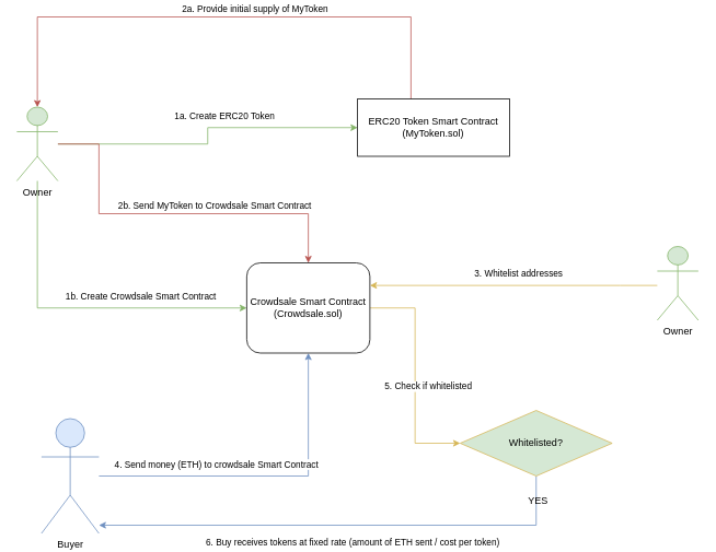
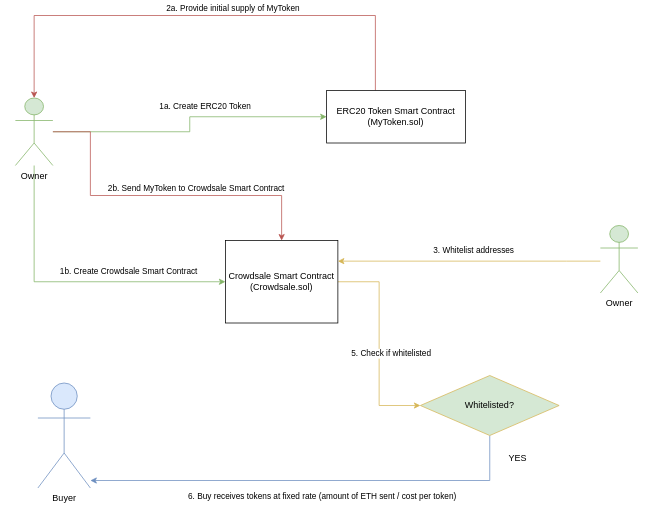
  <mxCell id="0" />
  <mxCell id="1" parent="0" />
  <mxCell id="2" style="edgeStyle=orthogonalEdgeStyle;rounded=0;orthogonalLoop=1;jettySize=auto;html=1;entryX=0.5;entryY=0;entryDx=0;entryDy=0;entryPerimeter=0;fillColor=#f8cecc;strokeColor=#b85450;" edge="1" parent="1" source="4" target="14"><mxGeometry relative="1" as="geometry"><Array as="points"><mxPoint x="500" y="20" /><mxPoint x="45" y="20" /></Array></mxGeometry></mxCell>
  <mxCell id="3" value="2a. Provide initial supply of MyToken" style="edgeLabel;html=1;align=center;verticalAlign=middle;resizable=0;points=[];" vertex="1" connectable="0" parent="2"><mxGeometry x="-0.259" y="1" relative="1" as="geometry"><mxPoint x="-45" y="-11" as="offset" /></mxGeometry></mxCell>
  <mxCell id="4" value="ERC20 Token Smart Contract&lt;br&gt;(MyToken.sol)" style="rounded=0;whiteSpace=wrap;html=1;" vertex="1" parent="1"><mxGeometry x="435" y="120" width="185" height="70" as="geometry" /></mxCell>
- <mxCell id="5" style="edgeStyle=orthogonalEdgeStyle;rounded=0;orthogonalLoop=1;jettySize=auto;html=1;entryX=0.5;entryY=1;entryDx=0;entryDy=0;fillColor=#dae8fc;strokeColor=#6c8ebf;" edge="1" parent="1" source="7" target="17"><mxGeometry relative="1" as="geometry" /></mxCell>
- <mxCell id="6" value="4. Send money (ETH) to crowdsale Smart Contract" style="edgeLabel;html=1;align=center;verticalAlign=middle;resizable=0;points=[];" vertex="1" connectable="0" parent="5"><mxGeometry x="-0.01" y="1" relative="1" as="geometry"><mxPoint x="-58" y="-14" as="offset" /></mxGeometry></mxCell>
  <mxCell id="7" value="Buyer" style="shape=umlActor;verticalLabelPosition=bottom;verticalAlign=top;html=1;outlineConnect=0;fillColor=#dae8fc;strokeColor=#6c8ebf;" vertex="1" parent="1"><mxGeometry x="50" y="510" width="70" height="140" as="geometry" /></mxCell>
  <mxCell id="8" style="edgeStyle=orthogonalEdgeStyle;rounded=0;orthogonalLoop=1;jettySize=auto;html=1;entryX=0;entryY=0.5;entryDx=0;entryDy=0;fillColor=#d5e8d4;strokeColor=#82b366;" edge="1" parent="1" source="14" target="4"><mxGeometry relative="1" as="geometry" /></mxCell>
  <mxCell id="9" value="1a. Create ERC20 Token" style="edgeLabel;html=1;align=center;verticalAlign=middle;resizable=0;points=[];" vertex="1" connectable="0" parent="8"><mxGeometry x="0.313" y="4" relative="1" as="geometry"><mxPoint x="-31" y="-11" as="offset" /></mxGeometry></mxCell>
  <mxCell id="10" style="edgeStyle=orthogonalEdgeStyle;rounded=0;orthogonalLoop=1;jettySize=auto;html=1;entryX=0;entryY=0.5;entryDx=0;entryDy=0;fillColor=#d5e8d4;strokeColor=#82b366;" edge="1" parent="1" source="14" target="17"><mxGeometry relative="1" as="geometry"><Array as="points"><mxPoint x="45" y="375" /></Array></mxGeometry></mxCell>
  <mxCell id="11" value="1b. Create Crowdsale Smart Contract" style="edgeLabel;html=1;align=center;verticalAlign=middle;resizable=0;points=[];" vertex="1" connectable="0" parent="10"><mxGeometry x="0.498" y="1" relative="1" as="geometry"><mxPoint x="-27" y="-14" as="offset" /></mxGeometry></mxCell>
  <mxCell id="12" style="edgeStyle=orthogonalEdgeStyle;rounded=0;orthogonalLoop=1;jettySize=auto;html=1;fillColor=#f8cecc;strokeColor=#b85450;" edge="1" parent="1" source="14" target="17"><mxGeometry relative="1" as="geometry"><Array as="points"><mxPoint x="120" y="175" /><mxPoint x="120" y="260" /><mxPoint x="375" y="260" /></Array></mxGeometry></mxCell>
  <mxCell id="13" value="2b. Send MyToken to Crowdsale Smart Contract" style="edgeLabel;html=1;align=center;verticalAlign=middle;resizable=0;points=[];" vertex="1" connectable="0" parent="12"><mxGeometry x="-0.053" y="-3" relative="1" as="geometry"><mxPoint x="62" y="-13" as="offset" /></mxGeometry></mxCell>
  <mxCell id="14" value="Owner" style="shape=umlActor;verticalLabelPosition=bottom;verticalAlign=top;html=1;outlineConnect=0;fillColor=#d5e8d4;strokeColor=#82b366;" vertex="1" parent="1"><mxGeometry x="20" y="130" width="50" height="90" as="geometry" /></mxCell>
  <mxCell id="15" style="edgeStyle=orthogonalEdgeStyle;rounded=0;orthogonalLoop=1;jettySize=auto;html=1;entryX=0;entryY=0.5;entryDx=0;entryDy=0;fillColor=#fff2cc;strokeColor=#d6b656;" edge="1" parent="1" source="17" target="20"><mxGeometry relative="1" as="geometry" /></mxCell>
  <mxCell id="16" value="5. Check if whitelisted" style="edgeLabel;html=1;align=center;verticalAlign=middle;resizable=0;points=[];" vertex="1" connectable="0" parent="15"><mxGeometry x="-0.28" relative="1" as="geometry"><mxPoint x="15" y="51" as="offset" /></mxGeometry></mxCell>
- <mxCell id="17" value="Crowdsale Smart Contract&lt;br&gt;(Crowdsale.sol)" style="whiteSpace=wrap;html=1;rounded=1;" vertex="1" parent="1"><mxGeometry x="300" y="320" width="150" height="110" as="geometry" /></mxCell>
+ <mxCell id="17" value="Crowdsale Smart Contract&lt;br&gt;(Crowdsale.sol)" style="rounded=0;whiteSpace=wrap;html=1;" vertex="1" parent="1"><mxGeometry x="300" y="320" width="150" height="110" as="geometry" /></mxCell>
  <mxCell id="18" style="edgeStyle=orthogonalEdgeStyle;rounded=0;orthogonalLoop=1;jettySize=auto;html=1;fillColor=#dae8fc;strokeColor=#6c8ebf;" edge="1" parent="1" source="20" target="7"><mxGeometry relative="1" as="geometry"><Array as="points"><mxPoint x="653" y="640" /><mxPoint x="75" y="640" /></Array></mxGeometry></mxCell>
  <mxCell id="19" value="6. Buy receives tokens at fixed rate (amount of ETH sent / cost per token)" style="edgeLabel;html=1;align=center;verticalAlign=middle;resizable=0;points=[];" vertex="1" connectable="0" parent="18"><mxGeometry x="-0.119" y="2" relative="1" as="geometry"><mxPoint x="-23" y="18" as="offset" /></mxGeometry></mxCell>
  <mxCell id="20" value="Whitelisted?" style="rhombus;whiteSpace=wrap;html=1;fillColor=#d5e8d4;strokeColor=#d6b656;" vertex="1" parent="1"><mxGeometry x="560" y="500" width="185" height="80" as="geometry" /></mxCell>
  <mxCell id="21" style="edgeStyle=orthogonalEdgeStyle;rounded=0;orthogonalLoop=1;jettySize=auto;html=1;entryX=1;entryY=0.25;entryDx=0;entryDy=0;fillColor=#fff2cc;strokeColor=#d6b656;" edge="1" parent="1" source="23" target="17"><mxGeometry relative="1" as="geometry"><mxPoint x="900" y="175" as="targetPoint" /><Array as="points"><mxPoint x="755" y="348" /></Array></mxGeometry></mxCell>
  <mxCell id="22" value="3. Whitelist addresses" style="edgeLabel;html=1;align=center;verticalAlign=middle;resizable=0;points=[];" vertex="1" connectable="0" parent="21"><mxGeometry x="0.212" y="2" relative="1" as="geometry"><mxPoint x="42" y="-17" as="offset" /></mxGeometry></mxCell>
  <mxCell id="23" value="Owner" style="shape=umlActor;verticalLabelPosition=bottom;verticalAlign=top;html=1;outlineConnect=0;fillColor=#d5e8d4;strokeColor=#82b366;" vertex="1" parent="1"><mxGeometry x="800" y="300" width="50" height="90" as="geometry" /></mxCell>
- <mxCell id="24" value="YES" style="text;html=1;strokeColor=none;fillColor=none;align=center;verticalAlign=middle;whiteSpace=wrap;rounded=0;" vertex="1" parent="1"><mxGeometry x="635" y="600" width="40" height="20" as="geometry" /></mxCell>
+ <mxCell id="24" value="YES" style="text;html=1;strokeColor=none;fillColor=none;align=center;verticalAlign=middle;whiteSpace=wrap;rounded=0;" vertex="1" parent="1"><mxGeometry x="670" y="600" width="40" height="20" as="geometry" /></mxCell>
